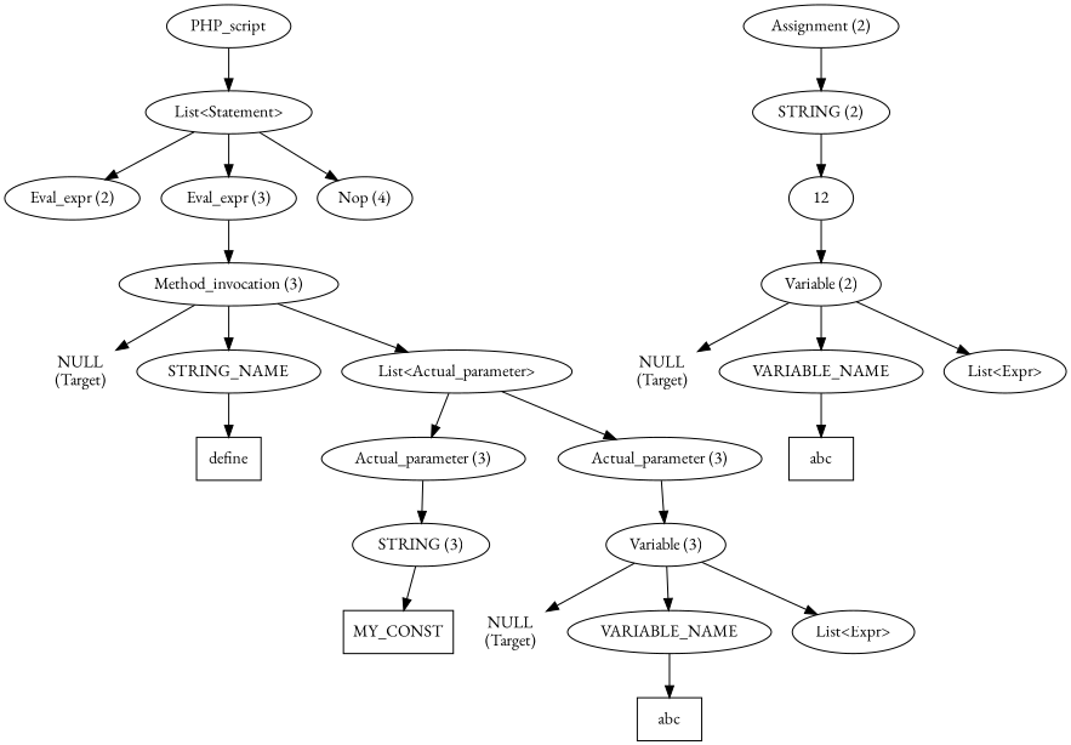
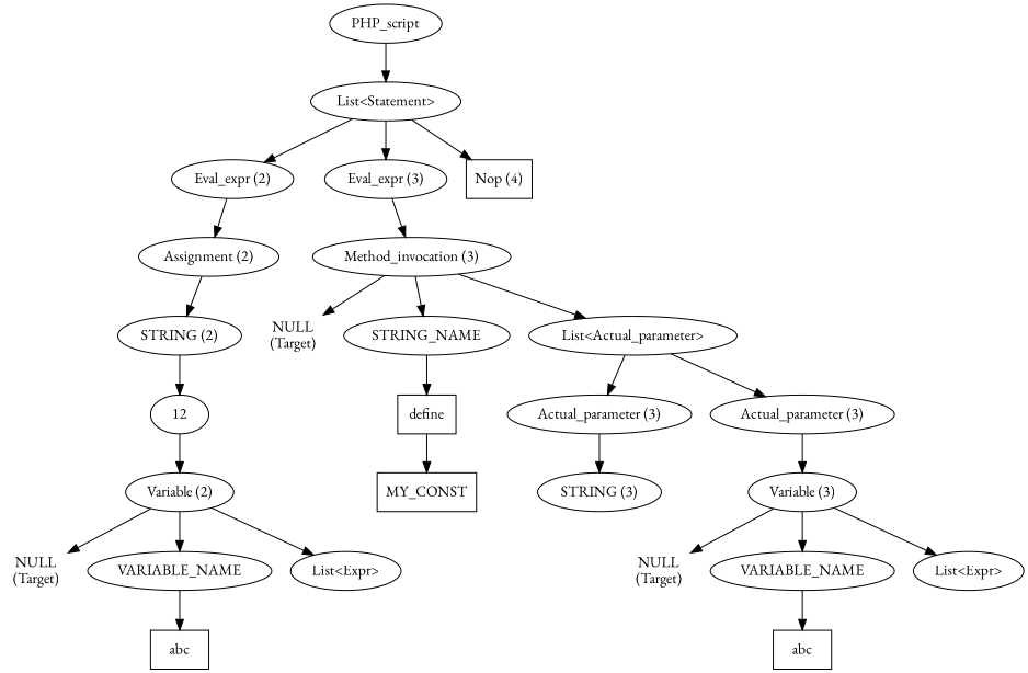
  digraph {
    fontname="EB Garamond"
    ordering=out
    node [fontname="EB Garamond"]
    edge [fontname="EB Garamond"]
    n1 [label=PHP_script]
    n2 [label="List<Statement>"]
    n3 [label="Eval_expr (2)"]
    n4 [label="Eval_expr (3)"]
-   n5 [label="Nop (4)"]
+   n5 [label="Nop (4)" shape=box]
    n6 [label="Assignment (2)"]
    n7 [label="Method_invocation (3)"]
    n8 [label="STRING (2)"]
    n9 [label="Variable (2)"]
    n10 [label="NULL\n(Target)" shape=plaintext]
    n11 [label=VARIABLE_NAME]
    n12 [label="List<Expr>"]
    n13 [label=12 shape=ellipse]
    n14 [label=abc shape=box]
    n15 [label="NULL\n(Target)" shape=plaintext]
    n16 [label=STRING_NAME]
    n17 [label="List<Actual_parameter>"]
    n18 [label=define shape=box]
    n19 [label="Actual_parameter (3)"]
    n20 [label="Actual_parameter (3)"]
    n21 [label="STRING (3)"]
    n22 [label="Variable (3)"]
    n23 [label=MY_CONST shape=box]
    n24 [label="NULL\n(Target)" shape=plaintext]
    n25 [label=VARIABLE_NAME]
    n26 [label="List<Expr>"]
    n27 [label=abc shape=box]
    n1 -> n2
    n2 -> n3
    n2 -> n4
    n2 -> n5
+   n3 -> n6
    n4 -> n7
    n6 -> n8
    n7 -> n15
    n7 -> n16
    n7 -> n17
    n8 -> n13
    n9 -> n10
    n9 -> n11
    n9 -> n12
    n11 -> n14
    n13 -> n9
    n16 -> n18
    n17 -> n19
    n17 -> n20
    n19 -> n21
    n20 -> n22
-   n21 -> n23
+   n18 -> n23
    n22 -> n24
    n22 -> n25
    n22 -> n26
    n25 -> n27
  }
